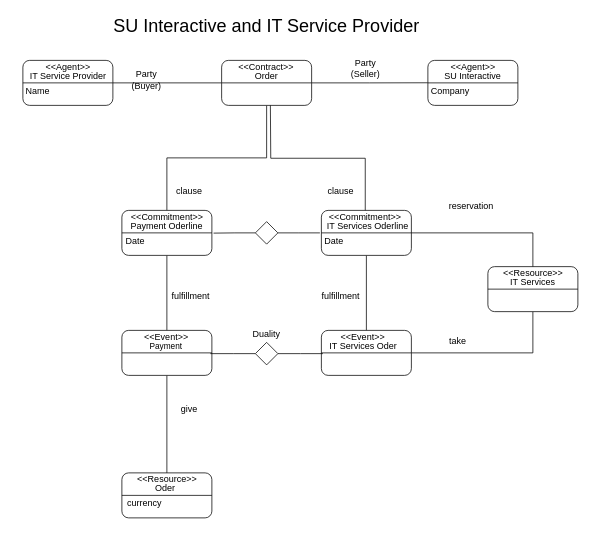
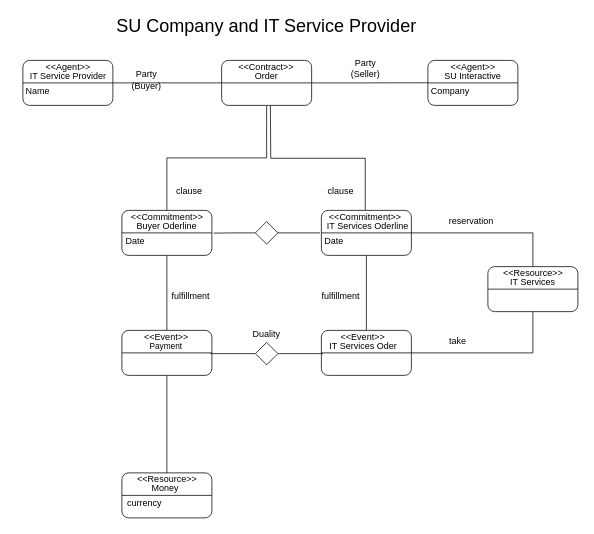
  <mxCell id="0" />
  <mxCell id="1" parent="0" />
- <mxCell id="2" value="&lt;font style=&quot;font-size: 24px&quot;&gt;SU Interactive and IT Service Provider&lt;br&gt;&lt;/font&gt;" style="text;html=1;strokeColor=none;fillColor=none;align=center;verticalAlign=middle;whiteSpace=wrap;rounded=0;" parent="1" vertex="1"><mxGeometry x="141" y="20" width="428" height="30" as="geometry" /></mxCell>
+ <mxCell id="2" value="&lt;font style=&quot;font-size: 24px&quot;&gt;SU Company and IT Service Provider&lt;br&gt;&lt;/font&gt;" style="text;html=1;strokeColor=none;fillColor=none;align=center;verticalAlign=middle;whiteSpace=wrap;rounded=0;" parent="1" vertex="1"><mxGeometry x="141" y="20" width="428" height="30" as="geometry" /></mxCell>
  <mxCell id="3" style="edgeStyle=orthogonalEdgeStyle;rounded=0;orthogonalLoop=1;jettySize=auto;html=1;exitX=1;exitY=0.5;exitDx=0;exitDy=0;entryX=0;entryY=0.5;entryDx=0;entryDy=0;fontSize=12;endArrow=none;endFill=0;" parent="1" source="4" target="8" edge="1"><mxGeometry relative="1" as="geometry" /></mxCell>
  <mxCell id="4" value="" style="rounded=1;whiteSpace=wrap;html=1;fontSize=24;" parent="1" vertex="1"><mxGeometry x="30" y="80" width="120" height="60" as="geometry" /></mxCell>
  <mxCell id="5" value="" style="endArrow=none;html=1;rounded=0;fontSize=24;exitX=0;exitY=0.5;exitDx=0;exitDy=0;entryX=1;entryY=0.5;entryDx=0;entryDy=0;" parent="1" source="4" target="4" edge="1"><mxGeometry width="50" height="50" relative="1" as="geometry"><mxPoint x="65" y="120" as="sourcePoint" /><mxPoint x="115" y="70" as="targetPoint" /></mxGeometry></mxCell>
  <mxCell id="6" style="edgeStyle=orthogonalEdgeStyle;rounded=0;orthogonalLoop=1;jettySize=auto;html=1;exitX=1;exitY=0.5;exitDx=0;exitDy=0;fontSize=12;endArrow=none;endFill=0;" parent="1" source="8" edge="1"><mxGeometry relative="1" as="geometry"><mxPoint x="570" y="109.862" as="targetPoint" /></mxGeometry></mxCell>
  <mxCell id="7" style="edgeStyle=orthogonalEdgeStyle;rounded=0;orthogonalLoop=1;jettySize=auto;html=1;exitX=0.5;exitY=1;exitDx=0;exitDy=0;fontSize=12;endArrow=none;endFill=0;" parent="1" source="8" target="24" edge="1"><mxGeometry relative="1" as="geometry" /></mxCell>
  <mxCell id="8" value="" style="rounded=1;whiteSpace=wrap;html=1;fontSize=24;" parent="1" vertex="1"><mxGeometry x="295" y="80" width="120" height="60" as="geometry" /></mxCell>
  <mxCell id="9" value="" style="endArrow=none;html=1;rounded=0;fontSize=24;exitX=0;exitY=0.5;exitDx=0;exitDy=0;entryX=1;entryY=0.5;entryDx=0;entryDy=0;" parent="1" source="8" target="8" edge="1"><mxGeometry width="50" height="50" relative="1" as="geometry"><mxPoint x="330" y="120" as="sourcePoint" /><mxPoint x="380" y="70" as="targetPoint" /></mxGeometry></mxCell>
  <mxCell id="10" value="" style="rounded=1;whiteSpace=wrap;html=1;fontSize=24;" parent="1" vertex="1"><mxGeometry x="570" y="80" width="120" height="60" as="geometry" /></mxCell>
  <mxCell id="11" value="" style="endArrow=none;html=1;rounded=0;fontSize=24;exitX=0;exitY=0.5;exitDx=0;exitDy=0;entryX=1;entryY=0.5;entryDx=0;entryDy=0;" parent="1" source="10" target="10" edge="1"><mxGeometry width="50" height="50" relative="1" as="geometry"><mxPoint x="605" y="120" as="sourcePoint" /><mxPoint x="655" y="70" as="targetPoint" /></mxGeometry></mxCell>
  <mxCell id="12" value="&lt;font style=&quot;font-size: 12px&quot;&gt;&amp;lt;&amp;lt;Agent&amp;gt;&amp;gt;&lt;br&gt;&lt;/font&gt;" style="text;html=1;strokeColor=none;fillColor=none;align=center;verticalAlign=middle;whiteSpace=wrap;rounded=0;fontSize=24;" parent="1" vertex="1"><mxGeometry x="57.5" y="80" width="65" height="10" as="geometry" /></mxCell>
  <mxCell id="13" value="IT Service Provider" style="text;html=1;strokeColor=none;fillColor=none;align=center;verticalAlign=middle;whiteSpace=wrap;rounded=0;fontSize=12;" parent="1" vertex="1"><mxGeometry x="33.75" y="96" width="112.5" height="10" as="geometry" /></mxCell>
  <mxCell id="14" value="Order" style="text;html=1;strokeColor=none;fillColor=none;align=center;verticalAlign=middle;whiteSpace=wrap;rounded=0;fontSize=12;" parent="1" vertex="1"><mxGeometry x="324.5" y="96" width="60" height="10" as="geometry" /></mxCell>
  <mxCell id="15" value="&lt;font style=&quot;font-size: 12px&quot;&gt;&amp;lt;&amp;lt;Contract&amp;gt;&amp;gt;&lt;br&gt;&lt;/font&gt;" style="text;html=1;strokeColor=none;fillColor=none;align=center;verticalAlign=middle;whiteSpace=wrap;rounded=0;fontSize=24;" parent="1" vertex="1"><mxGeometry x="322" y="80" width="65" height="10" as="geometry" /></mxCell>
  <mxCell id="16" value="SU Interactive" style="text;html=1;strokeColor=none;fillColor=none;align=center;verticalAlign=middle;whiteSpace=wrap;rounded=0;fontSize=12;" parent="1" vertex="1"><mxGeometry x="590" y="96" width="80" height="10" as="geometry" /></mxCell>
  <mxCell id="17" value="&lt;font style=&quot;font-size: 12px&quot;&gt;&amp;lt;&amp;lt;Agent&amp;gt;&amp;gt;&lt;br&gt;&lt;/font&gt;" style="text;html=1;strokeColor=none;fillColor=none;align=center;verticalAlign=middle;whiteSpace=wrap;rounded=0;fontSize=24;" parent="1" vertex="1"><mxGeometry x="597.5" y="80" width="65" height="10" as="geometry" /></mxCell>
  <mxCell id="18" style="edgeStyle=orthogonalEdgeStyle;rounded=0;orthogonalLoop=1;jettySize=auto;html=1;exitX=0.5;exitY=1;exitDx=0;exitDy=0;entryX=0.5;entryY=0;entryDx=0;entryDy=0;fontSize=12;endArrow=none;endFill=0;" parent="1" source="19" target="30" edge="1"><mxGeometry relative="1" as="geometry" /></mxCell>
  <mxCell id="19" value="" style="rounded=1;whiteSpace=wrap;html=1;fontSize=24;" parent="1" vertex="1"><mxGeometry x="162" y="280" width="120" height="60" as="geometry" /></mxCell>
  <mxCell id="20" value="" style="endArrow=none;html=1;rounded=0;fontSize=24;exitX=0;exitY=0.5;exitDx=0;exitDy=0;entryX=1;entryY=0.5;entryDx=0;entryDy=0;" parent="1" source="19" target="19" edge="1"><mxGeometry width="50" height="50" relative="1" as="geometry"><mxPoint x="197" y="320" as="sourcePoint" /><mxPoint x="247" y="270" as="targetPoint" /></mxGeometry></mxCell>
  <mxCell id="21" style="edgeStyle=orthogonalEdgeStyle;rounded=0;orthogonalLoop=1;jettySize=auto;html=1;exitX=0.5;exitY=1;exitDx=0;exitDy=0;entryX=0.5;entryY=0;entryDx=0;entryDy=0;fontSize=12;endArrow=none;endFill=0;" parent="1" source="22" target="33" edge="1"><mxGeometry relative="1" as="geometry" /></mxCell>
  <mxCell id="22" value="" style="rounded=1;whiteSpace=wrap;html=1;fontSize=24;" parent="1" vertex="1"><mxGeometry x="428" y="280" width="120" height="60" as="geometry" /></mxCell>
  <mxCell id="23" value="" style="endArrow=none;html=1;rounded=0;fontSize=24;exitX=0;exitY=0.5;exitDx=0;exitDy=0;entryX=1;entryY=0.5;entryDx=0;entryDy=0;" parent="1" source="22" target="22" edge="1"><mxGeometry width="50" height="50" relative="1" as="geometry"><mxPoint x="462" y="320" as="sourcePoint" /><mxPoint x="512" y="270" as="targetPoint" /></mxGeometry></mxCell>
  <mxCell id="24" value="&lt;font style=&quot;font-size: 12px&quot;&gt;&amp;lt;&amp;lt;Commitment&amp;gt;&amp;gt;&lt;br&gt;&lt;/font&gt;" style="text;html=1;strokeColor=none;fillColor=none;align=center;verticalAlign=middle;whiteSpace=wrap;rounded=0;fontSize=24;" parent="1" vertex="1"><mxGeometry x="189.5" y="280" width="65" height="10" as="geometry" /></mxCell>
- <mxCell id="25" value="&lt;font style=&quot;font-size: 12px&quot;&gt;Payment Oderline&lt;/font&gt;" style="text;html=1;strokeColor=none;fillColor=none;align=center;verticalAlign=middle;whiteSpace=wrap;rounded=0;fontSize=12;" parent="1" vertex="1"><mxGeometry x="152" y="296" width="140" height="10" as="geometry" /></mxCell>
+ <mxCell id="25" value="&lt;font style=&quot;font-size: 12px&quot;&gt;Buyer Oderline&lt;/font&gt;" style="text;html=1;strokeColor=none;fillColor=none;align=center;verticalAlign=middle;whiteSpace=wrap;rounded=0;fontSize=12;" parent="1" vertex="1"><mxGeometry x="152" y="296" width="140" height="10" as="geometry" /></mxCell>
  <mxCell id="26" value="IT Services Oderline" style="text;html=1;strokeColor=none;fillColor=none;align=center;verticalAlign=middle;whiteSpace=wrap;rounded=0;fontSize=12;" parent="1" vertex="1"><mxGeometry x="430" y="296" width="120" height="10" as="geometry" /></mxCell>
  <mxCell id="27" style="edgeStyle=orthogonalEdgeStyle;rounded=0;orthogonalLoop=1;jettySize=auto;html=1;exitX=0.5;exitY=0;exitDx=0;exitDy=0;fontSize=12;endArrow=none;endFill=0;" parent="1" source="28" edge="1"><mxGeometry relative="1" as="geometry"><mxPoint x="360" y="140" as="targetPoint" /></mxGeometry></mxCell>
  <mxCell id="28" value="&lt;font style=&quot;font-size: 12px&quot;&gt;&amp;lt;&amp;lt;Commitment&amp;gt;&amp;gt;&lt;br&gt;&lt;/font&gt;" style="text;html=1;strokeColor=none;fillColor=none;align=center;verticalAlign=middle;whiteSpace=wrap;rounded=0;fontSize=24;" parent="1" vertex="1"><mxGeometry x="454" y="280" width="65" height="10" as="geometry" /></mxCell>
  <mxCell id="29" style="edgeStyle=orthogonalEdgeStyle;rounded=0;orthogonalLoop=1;jettySize=auto;html=1;exitX=0.5;exitY=1;exitDx=0;exitDy=0;entryX=0.5;entryY=0;entryDx=0;entryDy=0;fontSize=12;endArrow=none;endFill=0;" parent="1" source="30" target="54" edge="1"><mxGeometry relative="1" as="geometry" /></mxCell>
  <mxCell id="30" value="" style="rounded=1;whiteSpace=wrap;html=1;fontSize=24;" parent="1" vertex="1"><mxGeometry x="162" y="440" width="120" height="60" as="geometry" /></mxCell>
  <mxCell id="31" value="" style="endArrow=none;html=1;rounded=0;fontSize=24;exitX=0;exitY=0.5;exitDx=0;exitDy=0;entryX=1;entryY=0.5;entryDx=0;entryDy=0;" parent="1" source="30" target="30" edge="1"><mxGeometry width="50" height="50" relative="1" as="geometry"><mxPoint x="196" y="480" as="sourcePoint" /><mxPoint x="246" y="430" as="targetPoint" /></mxGeometry></mxCell>
  <mxCell id="32" style="edgeStyle=orthogonalEdgeStyle;rounded=0;orthogonalLoop=1;jettySize=auto;html=1;exitX=1;exitY=0.5;exitDx=0;exitDy=0;entryX=0.5;entryY=1;entryDx=0;entryDy=0;fontSize=12;endArrow=none;endFill=0;" parent="1" source="33" target="46" edge="1"><mxGeometry relative="1" as="geometry" /></mxCell>
  <mxCell id="33" value="" style="rounded=1;whiteSpace=wrap;html=1;fontSize=24;" parent="1" vertex="1"><mxGeometry x="428" y="440" width="120" height="60" as="geometry" /></mxCell>
  <mxCell id="34" value="" style="endArrow=none;html=1;rounded=0;fontSize=24;exitX=0;exitY=0.5;exitDx=0;exitDy=0;entryX=1;entryY=0.5;entryDx=0;entryDy=0;" parent="1" source="33" target="33" edge="1"><mxGeometry width="50" height="50" relative="1" as="geometry"><mxPoint x="459" y="480" as="sourcePoint" /><mxPoint x="509" y="430" as="targetPoint" /></mxGeometry></mxCell>
  <mxCell id="35" value="&lt;font style=&quot;font-size: 12px&quot;&gt;&amp;lt;&amp;lt;Event&amp;gt;&amp;gt;&lt;br&gt;&lt;/font&gt;" style="text;html=1;strokeColor=none;fillColor=none;align=center;verticalAlign=middle;whiteSpace=wrap;rounded=0;fontSize=24;" parent="1" vertex="1"><mxGeometry x="188.5" y="440" width="65" height="10" as="geometry" /></mxCell>
  <mxCell id="36" value="&lt;font style=&quot;font-size: 11px&quot;&gt;Payment&lt;/font&gt;" style="text;html=1;strokeColor=none;fillColor=none;align=center;verticalAlign=middle;whiteSpace=wrap;rounded=0;fontSize=12;" parent="1" vertex="1"><mxGeometry x="136" y="456" width="170" height="10" as="geometry" /></mxCell>
  <mxCell id="37" value="IT Services Oder" style="text;html=1;strokeColor=none;fillColor=none;align=center;verticalAlign=middle;whiteSpace=wrap;rounded=0;fontSize=12;" parent="1" vertex="1"><mxGeometry x="423.5" y="456" width="120" height="10" as="geometry" /></mxCell>
  <mxCell id="38" value="&lt;font style=&quot;font-size: 12px&quot;&gt;&amp;lt;&amp;lt;Event&amp;gt;&amp;gt;&lt;br&gt;&lt;/font&gt;" style="text;html=1;strokeColor=none;fillColor=none;align=center;verticalAlign=middle;whiteSpace=wrap;rounded=0;fontSize=24;" parent="1" vertex="1"><mxGeometry x="451" y="440" width="65" height="10" as="geometry" /></mxCell>
  <mxCell id="39" style="edgeStyle=orthogonalEdgeStyle;rounded=0;orthogonalLoop=1;jettySize=auto;html=1;exitX=1;exitY=0.5;exitDx=0;exitDy=0;fontSize=12;endArrow=none;endFill=0;" parent="1" source="41" edge="1"><mxGeometry relative="1" as="geometry"><mxPoint x="430" y="471" as="targetPoint" /></mxGeometry></mxCell>
  <mxCell id="40" style="edgeStyle=orthogonalEdgeStyle;rounded=0;orthogonalLoop=1;jettySize=auto;html=1;exitX=0;exitY=0.5;exitDx=0;exitDy=0;fontSize=12;endArrow=none;endFill=0;" parent="1" source="41" edge="1"><mxGeometry relative="1" as="geometry"><mxPoint x="280" y="471" as="targetPoint" /></mxGeometry></mxCell>
  <mxCell id="41" value="" style="rhombus;whiteSpace=wrap;html=1;fontSize=12;" parent="1" vertex="1"><mxGeometry x="340" y="456" width="30" height="30" as="geometry" /></mxCell>
  <mxCell id="42" style="edgeStyle=orthogonalEdgeStyle;rounded=0;orthogonalLoop=1;jettySize=auto;html=1;exitX=0;exitY=0.5;exitDx=0;exitDy=0;entryX=1.019;entryY=0.422;entryDx=0;entryDy=0;entryPerimeter=0;fontSize=12;endArrow=none;endFill=0;" parent="1" source="44" edge="1"><mxGeometry relative="1" as="geometry"><mxPoint x="284.28" y="310.32" as="targetPoint" /></mxGeometry></mxCell>
  <mxCell id="43" style="edgeStyle=orthogonalEdgeStyle;rounded=0;orthogonalLoop=1;jettySize=auto;html=1;exitX=1;exitY=0.5;exitDx=0;exitDy=0;entryX=-0.008;entryY=0.417;entryDx=0;entryDy=0;entryPerimeter=0;fontSize=12;endArrow=none;endFill=0;" parent="1" source="44" edge="1"><mxGeometry relative="1" as="geometry"><mxPoint x="426.04" y="310.02" as="targetPoint" /></mxGeometry></mxCell>
  <mxCell id="44" value="" style="rhombus;whiteSpace=wrap;html=1;fontSize=12;" parent="1" vertex="1"><mxGeometry x="340" y="295" width="30" height="30" as="geometry" /></mxCell>
  <mxCell id="45" value="Duality" style="text;html=1;strokeColor=none;fillColor=none;align=center;verticalAlign=middle;whiteSpace=wrap;rounded=0;fontSize=12;" parent="1" vertex="1"><mxGeometry x="325" y="430" width="60" height="30" as="geometry" /></mxCell>
  <mxCell id="46" value="" style="rounded=1;whiteSpace=wrap;html=1;fontSize=24;" parent="1" vertex="1"><mxGeometry x="650" y="355" width="120" height="60" as="geometry" /></mxCell>
  <mxCell id="47" value="" style="endArrow=none;html=1;rounded=0;fontSize=24;exitX=0;exitY=0.5;exitDx=0;exitDy=0;entryX=1;entryY=0.5;entryDx=0;entryDy=0;" parent="1" source="46" target="46" edge="1"><mxGeometry width="50" height="50" relative="1" as="geometry"><mxPoint x="685" y="395" as="sourcePoint" /><mxPoint x="735" y="345" as="targetPoint" /></mxGeometry></mxCell>
  <mxCell id="48" value="IT Services" style="text;html=1;strokeColor=none;fillColor=none;align=center;verticalAlign=middle;whiteSpace=wrap;rounded=0;fontSize=12;" parent="1" vertex="1"><mxGeometry x="670" y="371" width="80" height="10" as="geometry" /></mxCell>
  <mxCell id="49" style="edgeStyle=orthogonalEdgeStyle;rounded=0;orthogonalLoop=1;jettySize=auto;html=1;exitX=0.5;exitY=0;exitDx=0;exitDy=0;entryX=1;entryY=0.5;entryDx=0;entryDy=0;fontSize=12;endArrow=none;endFill=0;" parent="1" source="50" target="22" edge="1"><mxGeometry relative="1" as="geometry" /></mxCell>
  <mxCell id="50" value="&lt;font style=&quot;font-size: 12px&quot;&gt;&amp;lt;&amp;lt;Resource&amp;gt;&amp;gt;&lt;br&gt;&lt;/font&gt;" style="text;html=1;strokeColor=none;fillColor=none;align=center;verticalAlign=middle;whiteSpace=wrap;rounded=0;fontSize=24;" parent="1" vertex="1"><mxGeometry x="677.5" y="355" width="65" height="10" as="geometry" /></mxCell>
  <mxCell id="51" value="" style="rounded=1;whiteSpace=wrap;html=1;fontSize=24;" parent="1" vertex="1"><mxGeometry x="162" y="630" width="120" height="60" as="geometry" /></mxCell>
  <mxCell id="52" value="" style="endArrow=none;html=1;rounded=0;fontSize=24;exitX=0;exitY=0.5;exitDx=0;exitDy=0;entryX=1;entryY=0.5;entryDx=0;entryDy=0;" parent="1" source="51" target="51" edge="1"><mxGeometry width="50" height="50" relative="1" as="geometry"><mxPoint x="197" y="670" as="sourcePoint" /><mxPoint x="247" y="620" as="targetPoint" /></mxGeometry></mxCell>
- <mxCell id="53" value="Oder" style="text;html=1;strokeColor=none;fillColor=none;align=center;verticalAlign=middle;whiteSpace=wrap;rounded=0;fontSize=12;" parent="1" vertex="1"><mxGeometry x="160" y="646" width="120" height="10" as="geometry" /></mxCell>
+ <mxCell id="53" value="Money" style="text;html=1;strokeColor=none;fillColor=none;align=center;verticalAlign=middle;whiteSpace=wrap;rounded=0;fontSize=12;" parent="1" vertex="1"><mxGeometry x="160" y="646" width="120" height="10" as="geometry" /></mxCell>
  <mxCell id="54" value="&lt;font style=&quot;font-size: 12px&quot;&gt;&amp;lt;&amp;lt;Resource&amp;gt;&amp;gt;&lt;br&gt;&lt;/font&gt;" style="text;html=1;strokeColor=none;fillColor=none;align=center;verticalAlign=middle;whiteSpace=wrap;rounded=0;fontSize=24;" parent="1" vertex="1"><mxGeometry x="189.5" y="630" width="65" height="10" as="geometry" /></mxCell>
  <mxCell id="55" value="Name" style="text;html=1;strokeColor=none;fillColor=none;align=center;verticalAlign=middle;whiteSpace=wrap;rounded=0;fontSize=12;" parent="1" vertex="1"><mxGeometry x="20" y="106" width="60" height="30" as="geometry" /></mxCell>
  <mxCell id="56" value="Party&lt;br&gt;(Buyer)" style="text;html=1;strokeColor=none;fillColor=none;align=center;verticalAlign=middle;whiteSpace=wrap;rounded=0;fontSize=12;" parent="1" vertex="1"><mxGeometry x="165" y="91" width="60" height="30" as="geometry" /></mxCell>
  <mxCell id="57" value="Party&lt;br&gt;(Seller)" style="text;html=1;strokeColor=none;fillColor=none;align=center;verticalAlign=middle;whiteSpace=wrap;rounded=0;fontSize=12;" parent="1" vertex="1"><mxGeometry x="456.5" y="76" width="60" height="30" as="geometry" /></mxCell>
  <mxCell id="58" value="Company" style="text;html=1;strokeColor=none;fillColor=none;align=center;verticalAlign=middle;whiteSpace=wrap;rounded=0;fontSize=12;" parent="1" vertex="1"><mxGeometry x="570" y="106" width="60" height="30" as="geometry" /></mxCell>
  <mxCell id="59" value="Date" style="text;html=1;strokeColor=none;fillColor=none;align=center;verticalAlign=middle;whiteSpace=wrap;rounded=0;fontSize=12;" parent="1" vertex="1"><mxGeometry x="150" y="306" width="60" height="30" as="geometry" /></mxCell>
  <mxCell id="60" value="Date" style="text;html=1;strokeColor=none;fillColor=none;align=center;verticalAlign=middle;whiteSpace=wrap;rounded=0;fontSize=12;" parent="1" vertex="1"><mxGeometry x="415" y="306" width="60" height="30" as="geometry" /></mxCell>
  <mxCell id="61" value="currency" style="text;html=1;strokeColor=none;fillColor=none;align=center;verticalAlign=middle;whiteSpace=wrap;rounded=0;fontSize=12;" parent="1" vertex="1"><mxGeometry x="152" y="656" width="81" height="30" as="geometry" /></mxCell>
  <mxCell id="62" value="clause" style="text;html=1;strokeColor=none;fillColor=none;align=center;verticalAlign=middle;whiteSpace=wrap;rounded=0;fontSize=12;" parent="1" vertex="1"><mxGeometry x="222" y="240" width="60" height="30" as="geometry" /></mxCell>
  <mxCell id="63" value="clause" style="text;html=1;strokeColor=none;fillColor=none;align=center;verticalAlign=middle;whiteSpace=wrap;rounded=0;fontSize=12;" parent="1" vertex="1"><mxGeometry x="423.5" y="240" width="60" height="30" as="geometry" /></mxCell>
  <mxCell id="64" value="fulfillment" style="text;html=1;strokeColor=none;fillColor=none;align=center;verticalAlign=middle;whiteSpace=wrap;rounded=0;fontSize=12;" parent="1" vertex="1"><mxGeometry x="423.5" y="379" width="60" height="30" as="geometry" /></mxCell>
  <mxCell id="65" value="fulfillment" style="text;html=1;strokeColor=none;fillColor=none;align=center;verticalAlign=middle;whiteSpace=wrap;rounded=0;fontSize=12;" parent="1" vertex="1"><mxGeometry x="224" y="379" width="60" height="30" as="geometry" /></mxCell>
- <mxCell id="66" value="reservation" style="text;html=1;strokeColor=none;fillColor=none;align=center;verticalAlign=middle;whiteSpace=wrap;rounded=0;fontSize=12;" parent="1" vertex="1"><mxGeometry x="597.5" y="260" width="60" height="30" as="geometry" /></mxCell>
+ <mxCell id="66" value="reservation" style="text;html=1;strokeColor=none;fillColor=none;align=center;verticalAlign=middle;whiteSpace=wrap;rounded=0;fontSize=12;" parent="1" vertex="1"><mxGeometry x="597.5" y="280" width="60" height="30" as="geometry" /></mxCell>
  <mxCell id="67" value="take" style="text;html=1;strokeColor=none;fillColor=none;align=center;verticalAlign=middle;whiteSpace=wrap;rounded=0;fontSize=12;" parent="1" vertex="1"><mxGeometry x="580" y="440" width="60" height="30" as="geometry" /></mxCell>
- <mxCell id="68" value="give" style="text;html=1;strokeColor=none;fillColor=none;align=center;verticalAlign=middle;whiteSpace=wrap;rounded=0;fontSize=12;" parent="1" vertex="1"><mxGeometry x="222" y="530" width="60" height="30" as="geometry" /></mxCell>
